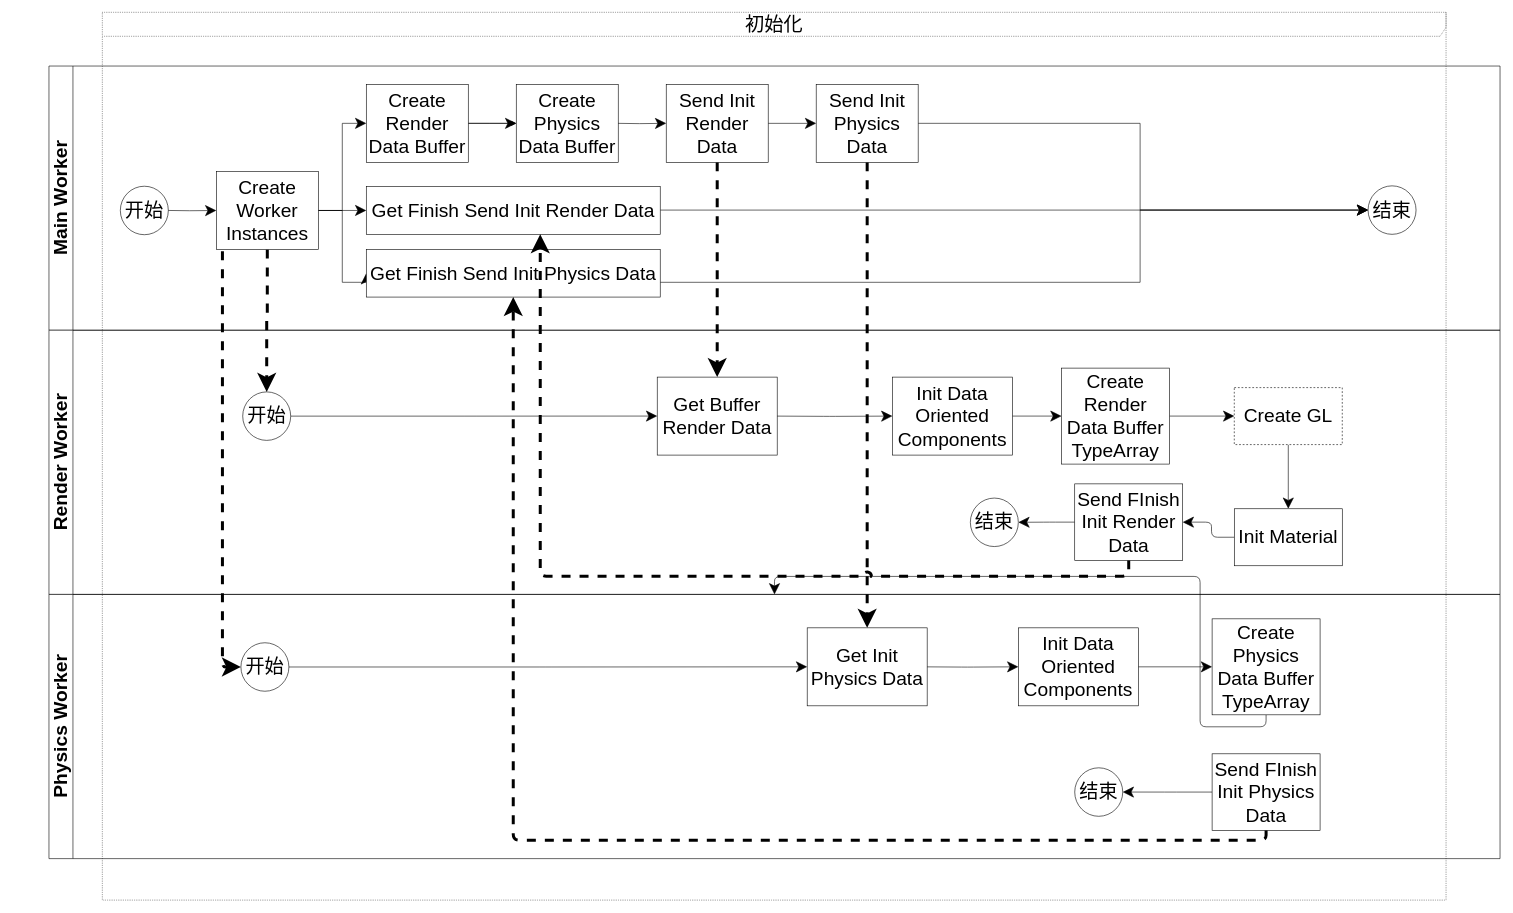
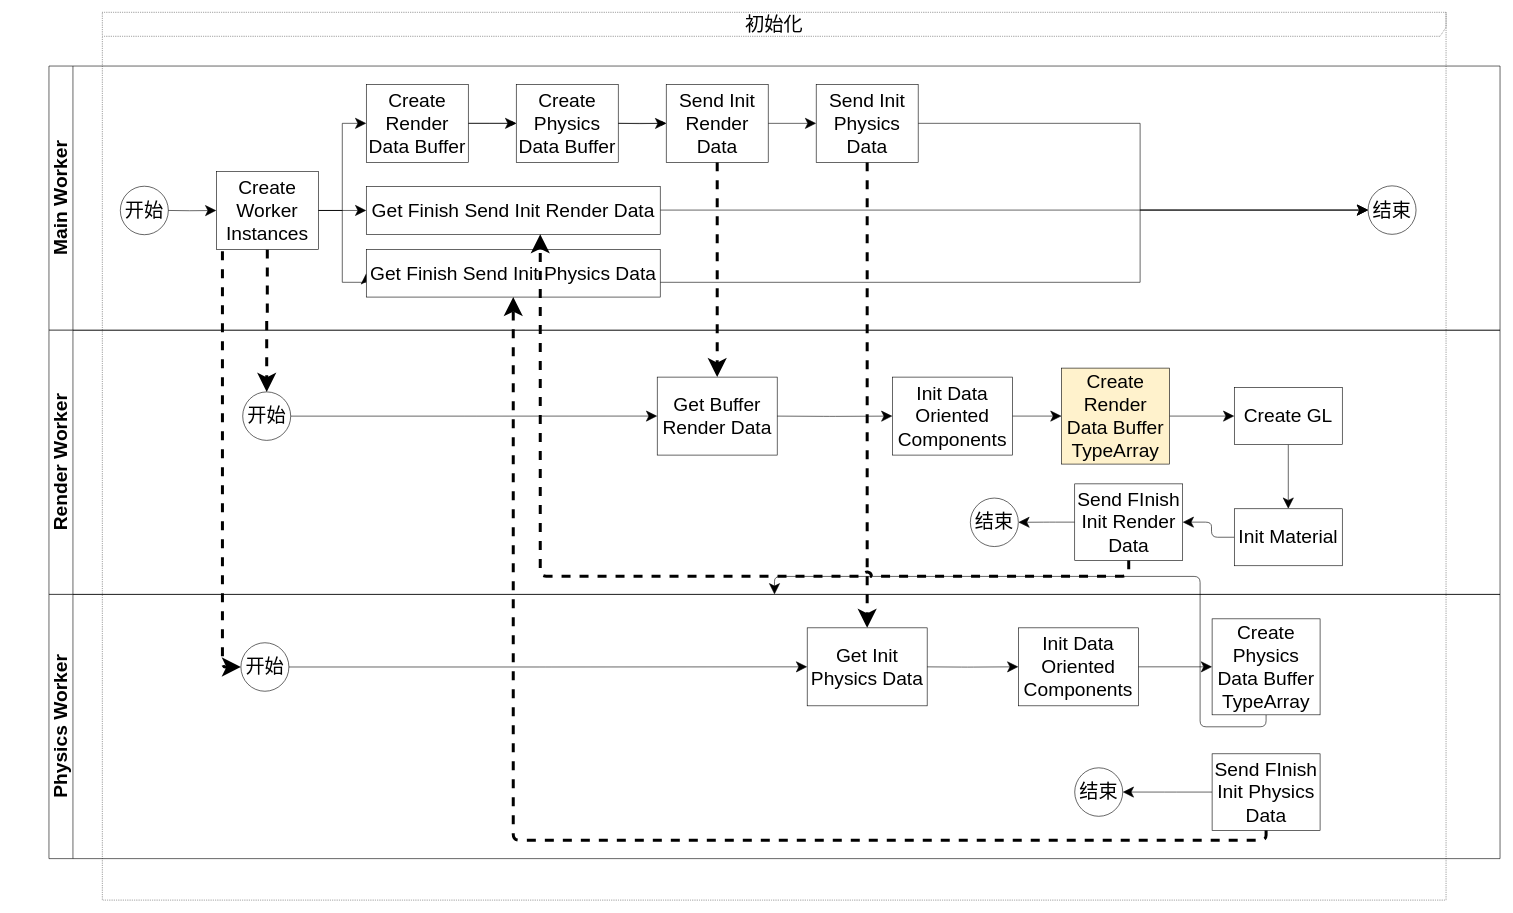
  <mxCell id="0" />
  <mxCell id="1" parent="0" />
  <mxCell id="2" value="&lt;font style=&quot;font-size: 32px&quot;&gt;初始化&lt;/font&gt;" style="shape=umlFrame;whiteSpace=wrap;html=1;width=2437;height=40;fontSize=22;dashed=1;dashPattern=1 2;" parent="1" vertex="1"><mxGeometry x="170" y="20" width="2240" height="1480" as="geometry" /></mxCell>
  <mxCell id="3" value="&lt;font style=&quot;font-size: 32px&quot;&gt;Main Worker&lt;/font&gt;" style="swimlane;html=1;childLayout=stackLayout;resizeParent=1;resizeParentMax=0;horizontal=0;startSize=40;horizontalStack=0;fontSize=22;" parent="1" vertex="1"><mxGeometry x="81" y="109.58" width="2419" height="440.42" as="geometry"><mxRectangle x="120" y="120" width="30" height="50" as="alternateBounds" /></mxGeometry></mxCell>
  <mxCell id="4" style="edgeStyle=orthogonalEdgeStyle;rounded=0;orthogonalLoop=1;jettySize=auto;html=1;endArrow=classic;endFill=1;fontSize=22;" parent="1" edge="1"><mxGeometry relative="1" as="geometry"><mxPoint x="20" y="299.37" as="sourcePoint" /><mxPoint x="20.034" y="299.37" as="targetPoint" /></mxGeometry></mxCell>
  <mxCell id="5" value="开始" style="ellipse;whiteSpace=wrap;html=1;fontSize=32;" parent="1" vertex="1"><mxGeometry x="200" y="309.93" width="80" height="80.83" as="geometry" /></mxCell>
  <mxCell id="6" value="" style="edgeStyle=orthogonalEdgeStyle;rounded=0;orthogonalLoop=1;jettySize=auto;html=1;fontSize=32;endSize=16;startSize=16;" parent="1" target="12" edge="1"><mxGeometry relative="1" as="geometry"><mxPoint x="280" y="350.34" as="sourcePoint" /></mxGeometry></mxCell>
  <mxCell id="7" value="" style="edgeStyle=orthogonalEdgeStyle;rounded=0;orthogonalLoop=1;jettySize=auto;html=1;fontSize=32;endSize=16;startSize=16;" parent="1" source="12" target="15" edge="1"><mxGeometry relative="1" as="geometry"><Array as="points"><mxPoint x="570" y="350.14" /><mxPoint x="570" y="205.14" /></Array></mxGeometry></mxCell>
  <mxCell id="8" style="edgeStyle=orthogonalEdgeStyle;rounded=0;orthogonalLoop=1;jettySize=auto;html=1;entryX=0;entryY=0.5;entryDx=0;entryDy=0;startSize=16;endSize=16;" parent="1" source="12" target="19" edge="1"><mxGeometry relative="1" as="geometry" /></mxCell>
  <mxCell id="9" style="edgeStyle=orthogonalEdgeStyle;rounded=0;orthogonalLoop=1;jettySize=auto;html=1;entryX=0;entryY=0.5;entryDx=0;entryDy=0;startSize=16;endSize=16;" parent="1" source="12" target="30" edge="1"><mxGeometry relative="1" as="geometry"><Array as="points"><mxPoint x="570" y="350.14" /><mxPoint x="570" y="470.14" /></Array></mxGeometry></mxCell>
  <mxCell id="10" style="edgeStyle=orthogonalEdgeStyle;rounded=1;jumpStyle=none;orthogonalLoop=1;jettySize=auto;html=1;entryX=0.5;entryY=0;entryDx=0;entryDy=0;startSize=16;endSize=16;strokeWidth=5;dashed=1;" parent="1" source="12" target="56" edge="1"><mxGeometry relative="1" as="geometry"><Array as="points" /></mxGeometry></mxCell>
  <mxCell id="11" style="edgeStyle=orthogonalEdgeStyle;rounded=1;jumpStyle=none;orthogonalLoop=1;jettySize=auto;html=1;entryX=0;entryY=0.5;entryDx=0;entryDy=0;dashed=1;startSize=16;endSize=16;strokeWidth=5;exitX=0.06;exitY=1.023;exitDx=0;exitDy=0;exitPerimeter=0;" parent="1" source="12" target="59" edge="1"><mxGeometry relative="1" as="geometry"><Array as="points"><mxPoint x="370" y="1111" /></Array></mxGeometry></mxCell>
  <mxCell id="12" value="Create Worker Instances" style="whiteSpace=wrap;html=1;fontSize=32;" parent="1" vertex="1"><mxGeometry x="360" y="285.35" width="170" height="130" as="geometry" /></mxCell>
  <mxCell id="13" value="" style="edgeStyle=orthogonalEdgeStyle;rounded=0;orthogonalLoop=1;jettySize=auto;html=1;" parent="1" source="15" target="21" edge="1"><mxGeometry relative="1" as="geometry" /></mxCell>
  <mxCell id="14" value="" style="edgeStyle=orthogonalEdgeStyle;rounded=0;orthogonalLoop=1;jettySize=auto;html=1;endSize=16;startSize=16;" parent="1" source="15" edge="1"><mxGeometry relative="1" as="geometry"><mxPoint x="860" y="205.14" as="targetPoint" /></mxGeometry></mxCell>
  <mxCell id="15" value="Create Render Data Buffer" style="whiteSpace=wrap;html=1;fontSize=32;" parent="1" vertex="1"><mxGeometry x="610" y="140.14" width="170" height="130" as="geometry" /></mxCell>
  <mxCell id="16" value="&lt;font style=&quot;font-size: 32px&quot;&gt;Render Worker&lt;/font&gt;" style="swimlane;html=1;childLayout=stackLayout;resizeParent=1;resizeParentMax=0;horizontal=0;startSize=40;horizontalStack=0;fontSize=22;" parent="1" vertex="1"><mxGeometry x="81" y="550" width="2419" height="440.42" as="geometry"><mxRectangle x="120" y="120" width="30" height="50" as="alternateBounds" /></mxGeometry></mxCell>
  <mxCell id="17" value="&lt;font style=&quot;font-size: 32px&quot;&gt;Physics Worker&lt;/font&gt;" style="swimlane;html=1;childLayout=stackLayout;resizeParent=1;resizeParentMax=0;horizontal=0;startSize=40;horizontalStack=0;fontSize=22;" parent="1" vertex="1"><mxGeometry x="81" y="990.42" width="2419" height="440.42" as="geometry"><mxRectangle x="120" y="120" width="30" height="50" as="alternateBounds" /></mxGeometry></mxCell>
  <mxCell id="18" style="edgeStyle=orthogonalEdgeStyle;rounded=0;orthogonalLoop=1;jettySize=auto;html=1;entryX=0;entryY=0.5;entryDx=0;entryDy=0;startSize=16;endSize=16;" parent="1" source="19" target="31" edge="1"><mxGeometry relative="1" as="geometry"><Array as="points"><mxPoint x="2280" y="350.14" /></Array></mxGeometry></mxCell>
  <mxCell id="19" value="Get Finish Send Init Render Data" style="whiteSpace=wrap;html=1;fontSize=32;" parent="1" vertex="1"><mxGeometry x="610" y="310.56" width="490" height="79.58" as="geometry" /></mxCell>
+ <mxCell id="20" value="" style="edgeStyle=orthogonalEdgeStyle;rounded=0;orthogonalLoop=1;jettySize=auto;html=1;" parent="1" source="21" target="24" edge="1"><mxGeometry relative="1" as="geometry" /></mxCell>
  <mxCell id="21" value="Create Physics Data Buffer" style="whiteSpace=wrap;html=1;fontSize=32;" parent="1" vertex="1"><mxGeometry x="860" y="140.14" width="170" height="130" as="geometry" /></mxCell>
  <mxCell id="22" value="" style="edgeStyle=orthogonalEdgeStyle;rounded=0;orthogonalLoop=1;jettySize=auto;html=1;endSize=16;startSize=16;" parent="1" source="24" target="27" edge="1"><mxGeometry relative="1" as="geometry" /></mxCell>
  <mxCell id="23" style="edgeStyle=orthogonalEdgeStyle;rounded=0;orthogonalLoop=1;jettySize=auto;html=1;entryX=0.5;entryY=0;entryDx=0;entryDy=0;startSize=16;endSize=16;jumpStyle=none;dashed=1;strokeWidth=5;" parent="1" source="24" target="57" edge="1"><mxGeometry relative="1" as="geometry"><mxPoint x="1196" y="608.14" as="targetPoint" /><Array as="points"><mxPoint x="1195" y="600" /><mxPoint x="1195" y="600" /></Array></mxGeometry></mxCell>
  <mxCell id="24" value="Send Init Render Data" style="whiteSpace=wrap;html=1;fontSize=32;" parent="1" vertex="1"><mxGeometry x="1110" y="140.14" width="170" height="130" as="geometry" /></mxCell>
  <mxCell id="25" style="edgeStyle=orthogonalEdgeStyle;rounded=0;orthogonalLoop=1;jettySize=auto;html=1;entryX=0;entryY=0.5;entryDx=0;entryDy=0;startSize=16;endSize=16;" parent="1" source="27" target="31" edge="1"><mxGeometry relative="1" as="geometry"><Array as="points"><mxPoint x="1900" y="205.14" /><mxPoint x="1900" y="350.14" /><mxPoint x="2280" y="350.14" /></Array></mxGeometry></mxCell>
  <mxCell id="26" style="edgeStyle=orthogonalEdgeStyle;rounded=1;jumpStyle=none;orthogonalLoop=1;jettySize=auto;html=1;dashed=1;startSize=16;endSize=16;strokeWidth=5;entryX=0.5;entryY=0;entryDx=0;entryDy=0;" parent="1" source="27" target="60" edge="1"><mxGeometry relative="1" as="geometry"><mxPoint x="1447" y="1026.14" as="targetPoint" /></mxGeometry></mxCell>
  <mxCell id="27" value="Send Init Physics Data" style="whiteSpace=wrap;html=1;fontSize=32;" parent="1" vertex="1"><mxGeometry x="1360" y="140.14" width="170" height="130" as="geometry" /></mxCell>
  <mxCell id="28" value="" style="edgeStyle=orthogonalEdgeStyle;rounded=0;orthogonalLoop=1;jettySize=auto;html=1;endSize=16;startSize=16;" parent="1" target="24" edge="1"><mxGeometry relative="1" as="geometry"><mxPoint x="1030" y="205.14" as="sourcePoint" /></mxGeometry></mxCell>
  <mxCell id="29" style="edgeStyle=orthogonalEdgeStyle;rounded=0;orthogonalLoop=1;jettySize=auto;html=1;entryX=0;entryY=0.5;entryDx=0;entryDy=0;startSize=16;endSize=16;" parent="1" source="30" target="31" edge="1"><mxGeometry relative="1" as="geometry"><Array as="points"><mxPoint x="1900" y="470.14" /><mxPoint x="1900" y="350.14" /><mxPoint x="2280" y="350.14" /></Array></mxGeometry></mxCell>
  <mxCell id="30" value="Get Finish Send Init Physics Data" style="whiteSpace=wrap;html=1;fontSize=32;" parent="1" vertex="1"><mxGeometry x="610" y="415.14" width="490" height="79.58" as="geometry" /></mxCell>
  <mxCell id="31" value="结束" style="ellipse;whiteSpace=wrap;html=1;fontSize=32;" parent="1" vertex="1"><mxGeometry x="2280" y="309.31" width="80" height="80.83" as="geometry" /></mxCell>
  <mxCell id="32" style="edgeStyle=orthogonalEdgeStyle;rounded=0;orthogonalLoop=1;jettySize=auto;html=1;endArrow=classic;endFill=1;fontSize=22;" parent="1" edge="1"><mxGeometry relative="1" as="geometry"><mxPoint x="30" y="654.38" as="sourcePoint" /><mxPoint x="30.034" y="654.38" as="targetPoint" /></mxGeometry></mxCell>
  <mxCell id="33" style="edgeStyle=orthogonalEdgeStyle;rounded=1;jumpStyle=none;orthogonalLoop=1;jettySize=auto;html=1;entryX=0;entryY=0.5;entryDx=0;entryDy=0;startSize=16;endSize=16;strokeWidth=1;" parent="1" target="35" edge="1"><mxGeometry relative="1" as="geometry"><mxPoint x="1286" y="693.14" as="sourcePoint" /></mxGeometry></mxCell>
  <mxCell id="34" value="" style="edgeStyle=orthogonalEdgeStyle;rounded=1;jumpStyle=none;orthogonalLoop=1;jettySize=auto;html=1;startSize=16;endSize=16;strokeWidth=1;" parent="1" source="35" target="37" edge="1"><mxGeometry relative="1" as="geometry" /></mxCell>
  <mxCell id="35" value="Init Data Oriented Components" style="whiteSpace=wrap;html=1;fontSize=32;" parent="1" vertex="1"><mxGeometry x="1487" y="628.14" width="200" height="130" as="geometry" /></mxCell>
  <mxCell id="36" value="" style="edgeStyle=orthogonalEdgeStyle;rounded=1;jumpStyle=none;orthogonalLoop=1;jettySize=auto;html=1;startSize=16;endSize=16;strokeWidth=1;" parent="1" source="37" target="39" edge="1"><mxGeometry relative="1" as="geometry" /></mxCell>
- <mxCell id="37" value="Create Render Data Buffer TypeArray" style="whiteSpace=wrap;html=1;fontSize=32;" parent="1" vertex="1"><mxGeometry x="1769" y="613.14" width="180" height="160" as="geometry" /></mxCell>
+ <mxCell id="37" value="Create Render Data Buffer TypeArray" style="whiteSpace=wrap;html=1;fontSize=32;fillColor=#fff2cc;" parent="1" vertex="1"><mxGeometry x="1769" y="613.14" width="180" height="160" as="geometry" /></mxCell>
  <mxCell id="38" value="" style="edgeStyle=orthogonalEdgeStyle;rounded=1;jumpStyle=none;orthogonalLoop=1;jettySize=auto;html=1;startSize=16;endSize=16;strokeWidth=1;" parent="1" source="39" target="41" edge="1"><mxGeometry relative="1" as="geometry" /></mxCell>
- <mxCell id="39" value="Create GL" style="whiteSpace=wrap;html=1;fontSize=32;dashed=1;" parent="1" vertex="1"><mxGeometry x="2057" y="645.64" width="180" height="95" as="geometry" /></mxCell>
+ <mxCell id="39" value="Create GL" style="whiteSpace=wrap;html=1;fontSize=32;" parent="1" vertex="1"><mxGeometry x="2057" y="645.64" width="180" height="95" as="geometry" /></mxCell>
  <mxCell id="40" value="" style="edgeStyle=orthogonalEdgeStyle;rounded=1;jumpStyle=none;orthogonalLoop=1;jettySize=auto;html=1;startSize=16;endSize=16;strokeWidth=1;" parent="1" source="41" target="44" edge="1"><mxGeometry relative="1" as="geometry" /></mxCell>
  <mxCell id="41" value="Init Material" style="whiteSpace=wrap;html=1;fontSize=32;" parent="1" vertex="1"><mxGeometry x="2057" y="847.64" width="180" height="95" as="geometry" /></mxCell>
  <mxCell id="42" style="edgeStyle=orthogonalEdgeStyle;rounded=1;jumpStyle=none;orthogonalLoop=1;jettySize=auto;html=1;startSize=16;endSize=16;strokeWidth=1;" parent="1" source="44" target="45" edge="1"><mxGeometry relative="1" as="geometry" /></mxCell>
  <mxCell id="43" style="edgeStyle=orthogonalEdgeStyle;rounded=1;jumpStyle=arc;orthogonalLoop=1;jettySize=auto;html=1;startSize=16;endSize=16;strokeWidth=5;dashed=1;" parent="1" source="44" edge="1"><mxGeometry relative="1" as="geometry"><mxPoint x="900" y="390" as="targetPoint" /><Array as="points"><mxPoint x="1881" y="960" /><mxPoint x="900" y="960" /><mxPoint x="900" y="390" /></Array></mxGeometry></mxCell>
  <mxCell id="44" value="Send FInish Init Render Data" style="whiteSpace=wrap;html=1;fontSize=32;" parent="1" vertex="1"><mxGeometry x="1791" y="806.14" width="180" height="127.5" as="geometry" /></mxCell>
  <mxCell id="45" value="结束" style="ellipse;whiteSpace=wrap;html=1;fontSize=32;" parent="1" vertex="1"><mxGeometry x="1617" y="829.81" width="80" height="80.83" as="geometry" /></mxCell>
  <mxCell id="46" style="edgeStyle=orthogonalEdgeStyle;rounded=1;jumpStyle=none;orthogonalLoop=1;jettySize=auto;html=1;startSize=16;endSize=16;strokeWidth=1;" parent="1" target="48" edge="1"><mxGeometry relative="1" as="geometry"><mxPoint x="1537" y="1111.14" as="sourcePoint" /></mxGeometry></mxCell>
  <mxCell id="47" style="edgeStyle=orthogonalEdgeStyle;rounded=1;jumpStyle=none;orthogonalLoop=1;jettySize=auto;html=1;startSize=16;endSize=16;strokeWidth=1;" parent="1" source="48" target="50" edge="1"><mxGeometry relative="1" as="geometry" /></mxCell>
  <mxCell id="48" value="Init Data Oriented Components" style="whiteSpace=wrap;html=1;fontSize=32;" parent="1" vertex="1"><mxGeometry x="1697" y="1046.14" width="200" height="130" as="geometry" /></mxCell>
  <mxCell id="49" style="edgeStyle=orthogonalEdgeStyle;rounded=1;jumpStyle=none;orthogonalLoop=1;jettySize=auto;html=1;startSize=16;endSize=16;strokeWidth=1;" parent="1" source="50" target="17" edge="1"><mxGeometry relative="1" as="geometry" /></mxCell>
  <mxCell id="50" value="Create Physics Data Buffer TypeArray" style="whiteSpace=wrap;html=1;fontSize=32;" parent="1" vertex="1"><mxGeometry x="2020" y="1031.14" width="180" height="160" as="geometry" /></mxCell>
  <mxCell id="51" style="edgeStyle=orthogonalEdgeStyle;rounded=1;jumpStyle=none;orthogonalLoop=1;jettySize=auto;html=1;entryX=1;entryY=0.5;entryDx=0;entryDy=0;startSize=16;endSize=16;strokeWidth=1;" parent="1" source="53" target="54" edge="1"><mxGeometry relative="1" as="geometry" /></mxCell>
  <mxCell id="52" style="edgeStyle=orthogonalEdgeStyle;rounded=1;jumpStyle=arc;orthogonalLoop=1;jettySize=auto;html=1;startSize=16;endSize=16;strokeWidth=5;dashed=1;" parent="1" source="53" target="30" edge="1"><mxGeometry relative="1" as="geometry"><Array as="points"><mxPoint x="2110" y="1400.14" /><mxPoint x="855" y="1400.14" /></Array></mxGeometry></mxCell>
  <mxCell id="53" value="Send FInish Init Physics Data" style="whiteSpace=wrap;html=1;fontSize=32;" parent="1" vertex="1"><mxGeometry x="2020" y="1256.14" width="180" height="127.5" as="geometry" /></mxCell>
  <mxCell id="54" value="结束" style="ellipse;whiteSpace=wrap;html=1;fontSize=32;" parent="1" vertex="1"><mxGeometry x="1791" y="1279.47" width="80" height="80.83" as="geometry" /></mxCell>
  <mxCell id="55" style="edgeStyle=orthogonalEdgeStyle;rounded=1;jumpStyle=none;orthogonalLoop=1;jettySize=auto;html=1;startSize=16;endSize=16;strokeWidth=1;" parent="1" source="56" target="57" edge="1"><mxGeometry relative="1" as="geometry" /></mxCell>
  <mxCell id="56" value="开始" style="ellipse;whiteSpace=wrap;html=1;fontSize=32;" parent="1" vertex="1"><mxGeometry x="404" y="652.81" width="80" height="80.83" as="geometry" /></mxCell>
  <mxCell id="57" value="Get Buffer Render Data" style="whiteSpace=wrap;html=1;fontSize=32;" parent="1" vertex="1"><mxGeometry x="1095" y="628.14" width="200" height="130" as="geometry" /></mxCell>
  <mxCell id="58" style="edgeStyle=orthogonalEdgeStyle;rounded=1;jumpStyle=none;orthogonalLoop=1;jettySize=auto;html=1;entryX=0;entryY=0.5;entryDx=0;entryDy=0;startSize=16;endSize=16;strokeWidth=1;" parent="1" source="59" target="60" edge="1"><mxGeometry relative="1" as="geometry" /></mxCell>
  <mxCell id="59" value="开始" style="ellipse;whiteSpace=wrap;html=1;fontSize=32;" parent="1" vertex="1"><mxGeometry x="401" y="1071" width="80" height="80.83" as="geometry" /></mxCell>
  <mxCell id="60" value="Get Init Physics Data" style="whiteSpace=wrap;html=1;fontSize=32;" parent="1" vertex="1"><mxGeometry x="1345" y="1046.14" width="200" height="130" as="geometry" /></mxCell>
